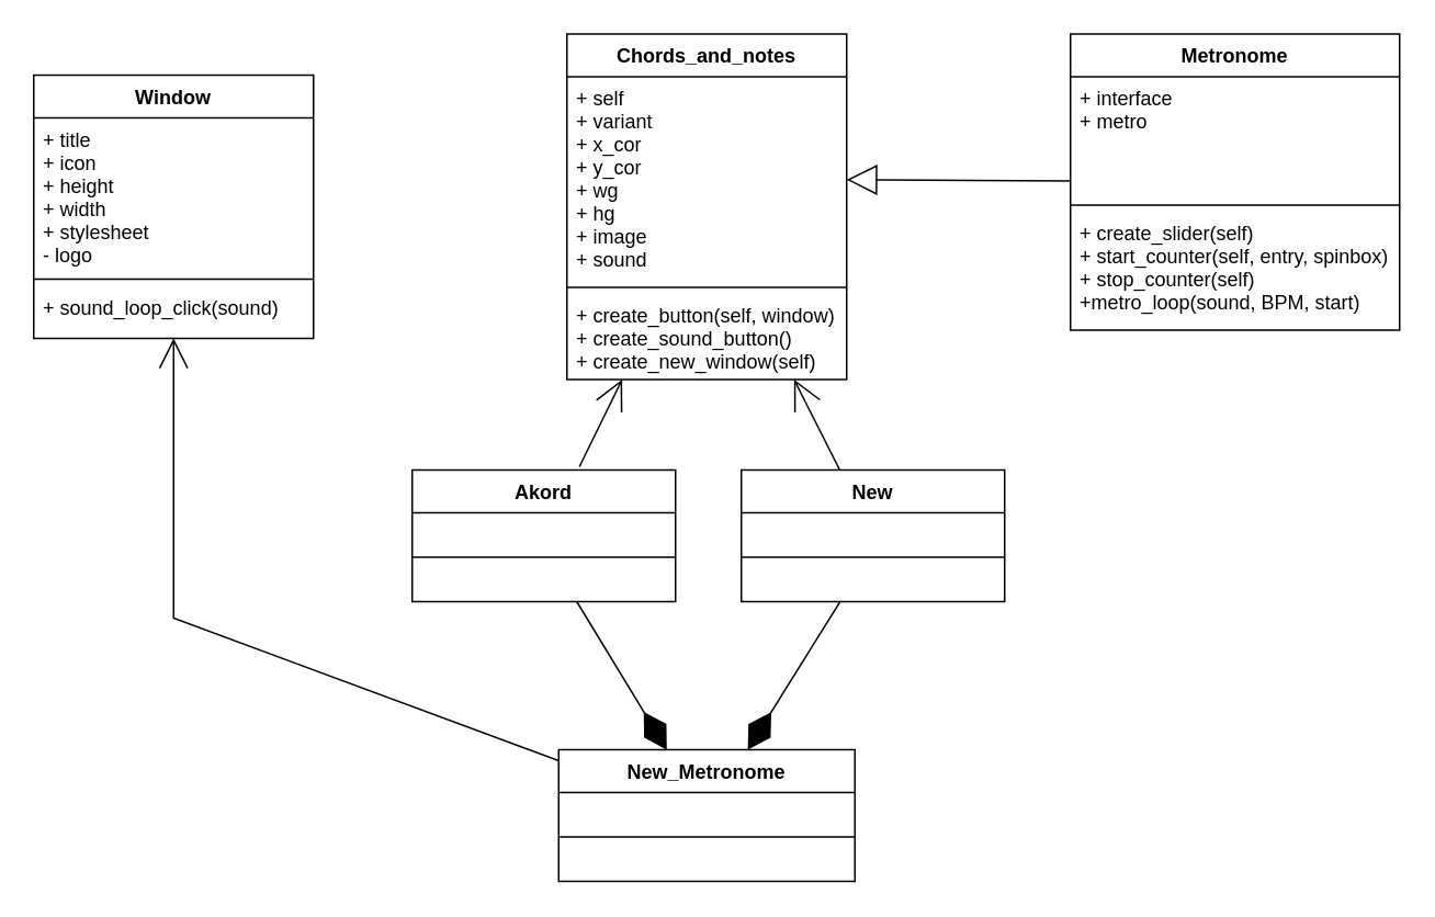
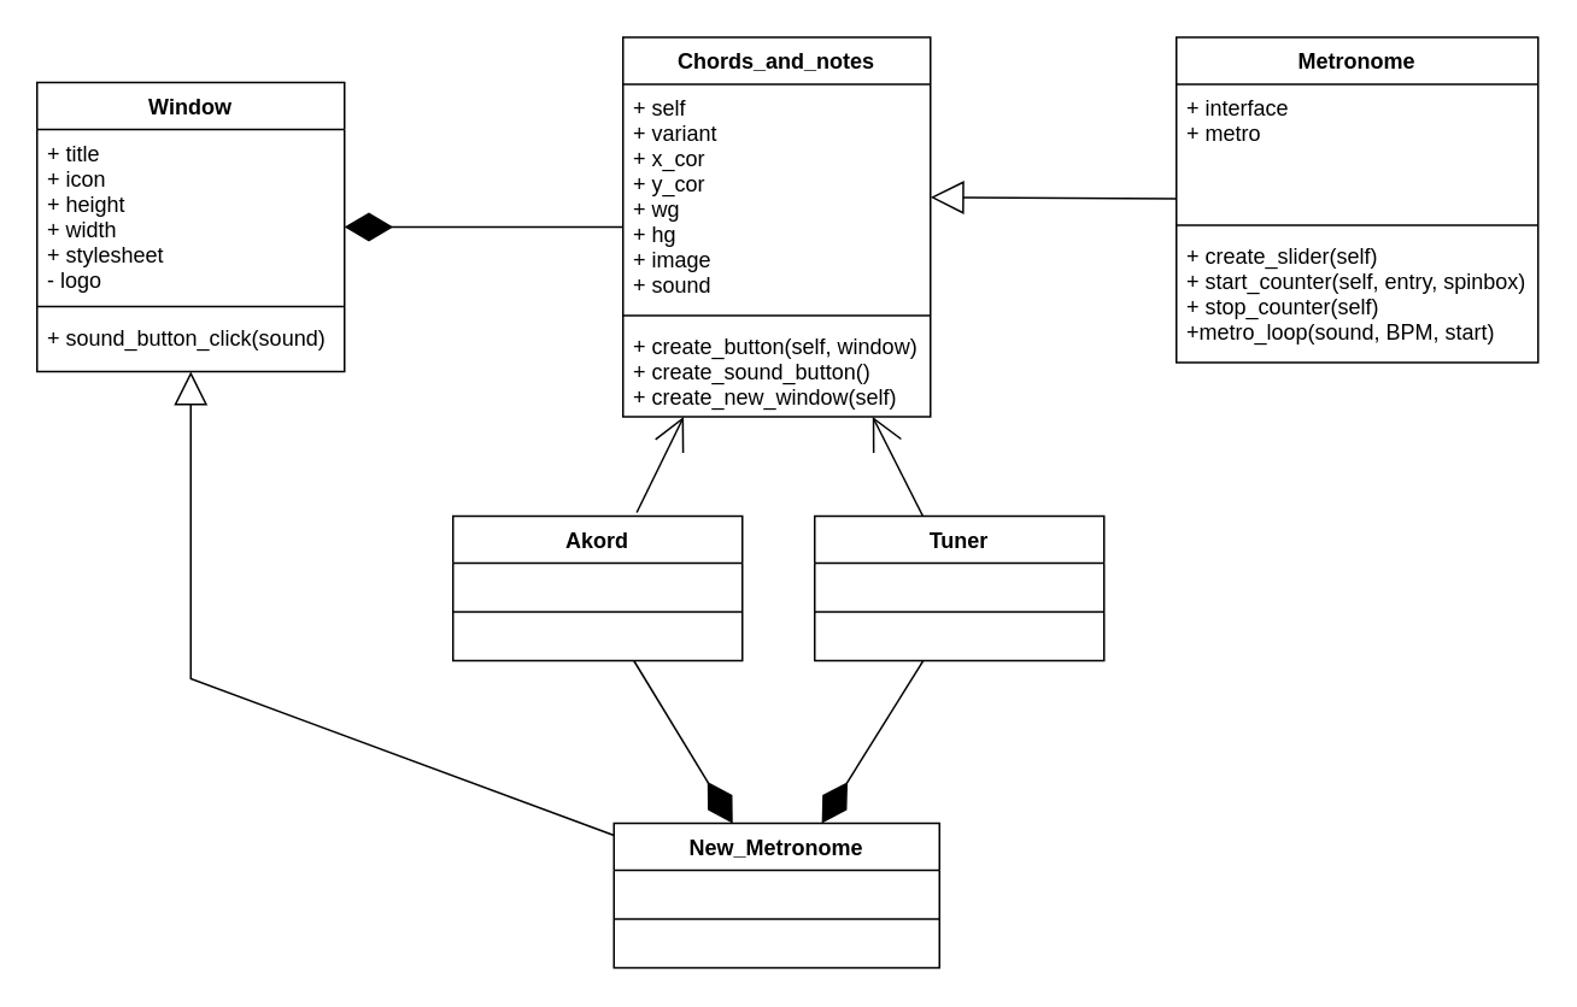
  <mxCell id="0" />
  <mxCell id="1" parent="0" />
  <mxCell id="2" value="Window" style="swimlane;fontStyle=1;align=center;verticalAlign=top;childLayout=stackLayout;horizontal=1;startSize=26;horizontalStack=0;resizeParent=1;resizeParentMax=0;resizeLast=0;collapsible=1;marginBottom=0;" parent="1" vertex="1"><mxGeometry x="20" y="45" width="170" height="160" as="geometry" /></mxCell>
  <mxCell id="3" value="+ title&#10;+ icon&#10;+ height&#10;+ width&#10;+ stylesheet&#10;- logo" style="text;strokeColor=none;fillColor=none;align=left;verticalAlign=top;spacingLeft=4;spacingRight=4;overflow=hidden;rotatable=0;points=[[0,0.5],[1,0.5]];portConstraint=eastwest;" parent="2" vertex="1"><mxGeometry y="26" width="170" height="94" as="geometry" /></mxCell>
  <mxCell id="4" value="" style="line;strokeWidth=1;fillColor=none;align=left;verticalAlign=middle;spacingTop=-1;spacingLeft=3;spacingRight=3;rotatable=0;labelPosition=right;points=[];portConstraint=eastwest;strokeColor=inherit;" parent="2" vertex="1"><mxGeometry y="120" width="170" height="8" as="geometry" /></mxCell>
- <mxCell id="5" value="+ sound_loop_click(sound)" style="text;strokeColor=none;fillColor=none;align=left;verticalAlign=top;spacingLeft=4;spacingRight=4;overflow=hidden;rotatable=0;points=[[0,0.5],[1,0.5]];portConstraint=eastwest;" parent="2" vertex="1"><mxGeometry y="128" width="170" height="32" as="geometry" /></mxCell>
+ <mxCell id="5" value="+ sound_button_click(sound)" style="text;strokeColor=none;fillColor=none;align=left;verticalAlign=top;spacingLeft=4;spacingRight=4;overflow=hidden;rotatable=0;points=[[0,0.5],[1,0.5]];portConstraint=eastwest;" parent="2" vertex="1"><mxGeometry y="128" width="170" height="32" as="geometry" /></mxCell>
  <mxCell id="6" value="Akord" style="swimlane;fontStyle=1;align=center;verticalAlign=top;childLayout=stackLayout;horizontal=1;startSize=26;horizontalStack=0;resizeParent=1;resizeParentMax=0;resizeLast=0;collapsible=1;marginBottom=0;" parent="1" vertex="1"><mxGeometry x="250" y="285" width="160" height="80" as="geometry" /></mxCell>
  <mxCell id="7" value="" style="line;strokeWidth=1;fillColor=none;align=left;verticalAlign=middle;spacingTop=-1;spacingLeft=3;spacingRight=3;rotatable=0;labelPosition=right;points=[];portConstraint=eastwest;strokeColor=inherit;" parent="6" vertex="1"><mxGeometry y="26" width="160" height="54" as="geometry" /></mxCell>
  <mxCell id="8" value="Metronome" style="swimlane;fontStyle=1;align=center;verticalAlign=top;childLayout=stackLayout;horizontal=1;startSize=26;horizontalStack=0;resizeParent=1;resizeParentMax=0;resizeLast=0;collapsible=1;marginBottom=0;" parent="1" vertex="1"><mxGeometry x="650" y="20" width="200" height="180" as="geometry" /></mxCell>
  <mxCell id="9" value="+ interface&#10;+ metro" style="text;strokeColor=none;fillColor=none;align=left;verticalAlign=top;spacingLeft=4;spacingRight=4;overflow=hidden;rotatable=0;points=[[0,0.5],[1,0.5]];portConstraint=eastwest;" parent="8" vertex="1"><mxGeometry y="26" width="200" height="74" as="geometry" /></mxCell>
  <mxCell id="10" value="" style="line;strokeWidth=1;fillColor=none;align=left;verticalAlign=middle;spacingTop=-1;spacingLeft=3;spacingRight=3;rotatable=0;labelPosition=right;points=[];portConstraint=eastwest;strokeColor=inherit;" parent="8" vertex="1"><mxGeometry y="100" width="200" height="8" as="geometry" /></mxCell>
  <mxCell id="11" value="+ create_slider(self)&#10;+ start_counter(self, entry, spinbox)&#10;+ stop_counter(self)&#10;+metro_loop(sound, BPM, start)" style="text;strokeColor=none;fillColor=none;align=left;verticalAlign=top;spacingLeft=4;spacingRight=4;overflow=hidden;rotatable=0;points=[[0,0.5],[1,0.5]];portConstraint=eastwest;" parent="8" vertex="1"><mxGeometry y="108" width="200" height="72" as="geometry" /></mxCell>
- <mxCell id="12" value="New" style="swimlane;fontStyle=1;align=center;verticalAlign=top;childLayout=stackLayout;horizontal=1;startSize=26;horizontalStack=0;resizeParent=1;resizeParentMax=0;resizeLast=0;collapsible=1;marginBottom=0;" parent="1" vertex="1"><mxGeometry x="450" y="285" width="160" height="80" as="geometry" /></mxCell>
+ <mxCell id="12" value="Tuner" style="swimlane;fontStyle=1;align=center;verticalAlign=top;childLayout=stackLayout;horizontal=1;startSize=26;horizontalStack=0;resizeParent=1;resizeParentMax=0;resizeLast=0;collapsible=1;marginBottom=0;" parent="1" vertex="1"><mxGeometry x="450" y="285" width="160" height="80" as="geometry" /></mxCell>
  <mxCell id="13" value="" style="line;strokeWidth=1;fillColor=none;align=left;verticalAlign=middle;spacingTop=-1;spacingLeft=3;spacingRight=3;rotatable=0;labelPosition=right;points=[];portConstraint=eastwest;strokeColor=inherit;" parent="12" vertex="1"><mxGeometry y="26" width="160" height="54" as="geometry" /></mxCell>
  <mxCell id="14" value="New_Metronome" style="swimlane;fontStyle=1;align=center;verticalAlign=top;childLayout=stackLayout;horizontal=1;startSize=26;horizontalStack=0;resizeParent=1;resizeParentMax=0;resizeLast=0;collapsible=1;marginBottom=0;" parent="1" vertex="1"><mxGeometry x="339" y="455" width="180" height="80" as="geometry" /></mxCell>
  <mxCell id="15" value="" style="line;strokeWidth=1;fillColor=none;align=left;verticalAlign=middle;spacingTop=-1;spacingLeft=3;spacingRight=3;rotatable=0;labelPosition=right;points=[];portConstraint=eastwest;strokeColor=inherit;" parent="14" vertex="1"><mxGeometry y="26" width="180" height="54" as="geometry" /></mxCell>
  <mxCell id="16" value="Chords_and_notes" style="swimlane;fontStyle=1;align=center;verticalAlign=top;childLayout=stackLayout;horizontal=1;startSize=26;horizontalStack=0;resizeParent=1;resizeParentMax=0;resizeLast=0;collapsible=1;marginBottom=0;" parent="1" vertex="1"><mxGeometry x="344" y="20" width="170" height="210" as="geometry" /></mxCell>
  <mxCell id="17" value="+ self&#10;+ variant&#10;+ x_cor&#10;+ y_cor&#10;+ wg&#10;+ hg&#10;+ image&#10;+ sound" style="text;strokeColor=none;fillColor=none;align=left;verticalAlign=top;spacingLeft=4;spacingRight=4;overflow=hidden;rotatable=0;points=[[0,0.5],[1,0.5]];portConstraint=eastwest;" parent="16" vertex="1"><mxGeometry y="26" width="170" height="124" as="geometry" /></mxCell>
  <mxCell id="18" value="" style="line;strokeWidth=1;fillColor=none;align=left;verticalAlign=middle;spacingTop=-1;spacingLeft=3;spacingRight=3;rotatable=0;labelPosition=right;points=[];portConstraint=eastwest;strokeColor=inherit;" parent="16" vertex="1"><mxGeometry y="150" width="170" height="8" as="geometry" /></mxCell>
  <mxCell id="19" value="+ create_button(self, window)&#10;+ create_sound_button()&#10;+ create_new_window(self)" style="text;strokeColor=none;fillColor=none;align=left;verticalAlign=top;spacingLeft=4;spacingRight=4;overflow=hidden;rotatable=0;points=[[0,0.5],[1,0.5]];portConstraint=eastwest;" parent="16" vertex="1"><mxGeometry y="158" width="170" height="52" as="geometry" /></mxCell>
  <mxCell id="20" value="" style="endArrow=open;endSize=16;endFill=0;html=1;rounded=0;" parent="1" source="12" target="16" edge="1"><mxGeometry width="160" relative="1" as="geometry"><mxPoint x="580" y="645" as="sourcePoint" /><mxPoint x="740" y="645" as="targetPoint" /></mxGeometry></mxCell>
  <mxCell id="21" value="" style="endArrow=open;endSize=16;endFill=0;html=1;rounded=0;exitX=0.635;exitY=-0.025;exitDx=0;exitDy=0;exitPerimeter=0;" parent="1" source="6" target="16" edge="1"><mxGeometry width="160" relative="1" as="geometry"><mxPoint x="390" y="655" as="sourcePoint" /><mxPoint x="590" y="625" as="targetPoint" /></mxGeometry></mxCell>
  <mxCell id="22" value="" style="endArrow=block;endSize=16;endFill=0;html=1;rounded=0;" parent="1" source="8" target="17" edge="1"><mxGeometry width="160" relative="1" as="geometry"><mxPoint x="290" y="275" as="sourcePoint" /><mxPoint x="560" y="85" as="targetPoint" /></mxGeometry></mxCell>
- <mxCell id="23" value="" style="endArrow=open;endSize=16;endFill=0;html=1;rounded=0;" parent="1" source="14" target="2" edge="1"><mxGeometry width="160" relative="1" as="geometry"><mxPoint x="410" y="275" as="sourcePoint" /><mxPoint x="570" y="275" as="targetPoint" /><Array as="points"><mxPoint x="105" y="375" /></Array></mxGeometry></mxCell>
+ <mxCell id="23" value="" style="endArrow=block;endSize=16;endFill=0;html=1;rounded=0;" parent="1" source="14" target="2" edge="1"><mxGeometry width="160" relative="1" as="geometry"><mxPoint x="410" y="275" as="sourcePoint" /><mxPoint x="570" y="275" as="targetPoint" /><Array as="points"><mxPoint x="105" y="375" /></Array></mxGeometry></mxCell>
+ <mxCell id="24" value="" style="endArrow=diamondThin;endFill=1;endSize=24;html=1;rounded=0;" parent="1" source="16" target="2" edge="1"><mxGeometry width="160" relative="1" as="geometry"><mxPoint x="170" y="117.5" as="sourcePoint" /><mxPoint x="280" y="65" as="targetPoint" /></mxGeometry></mxCell>
  <mxCell id="25" value="" style="endArrow=diamondThin;endFill=1;endSize=24;html=1;rounded=0;" parent="1" target="14" edge="1"><mxGeometry width="160" relative="1" as="geometry"><mxPoint x="350" y="365" as="sourcePoint" /><mxPoint x="570" y="275" as="targetPoint" /></mxGeometry></mxCell>
  <mxCell id="26" value="" style="endArrow=diamondThin;endFill=1;endSize=24;html=1;rounded=0;" parent="1" target="14" edge="1"><mxGeometry width="160" relative="1" as="geometry"><mxPoint x="510" y="365" as="sourcePoint" /><mxPoint x="570" y="275" as="targetPoint" /></mxGeometry></mxCell>
